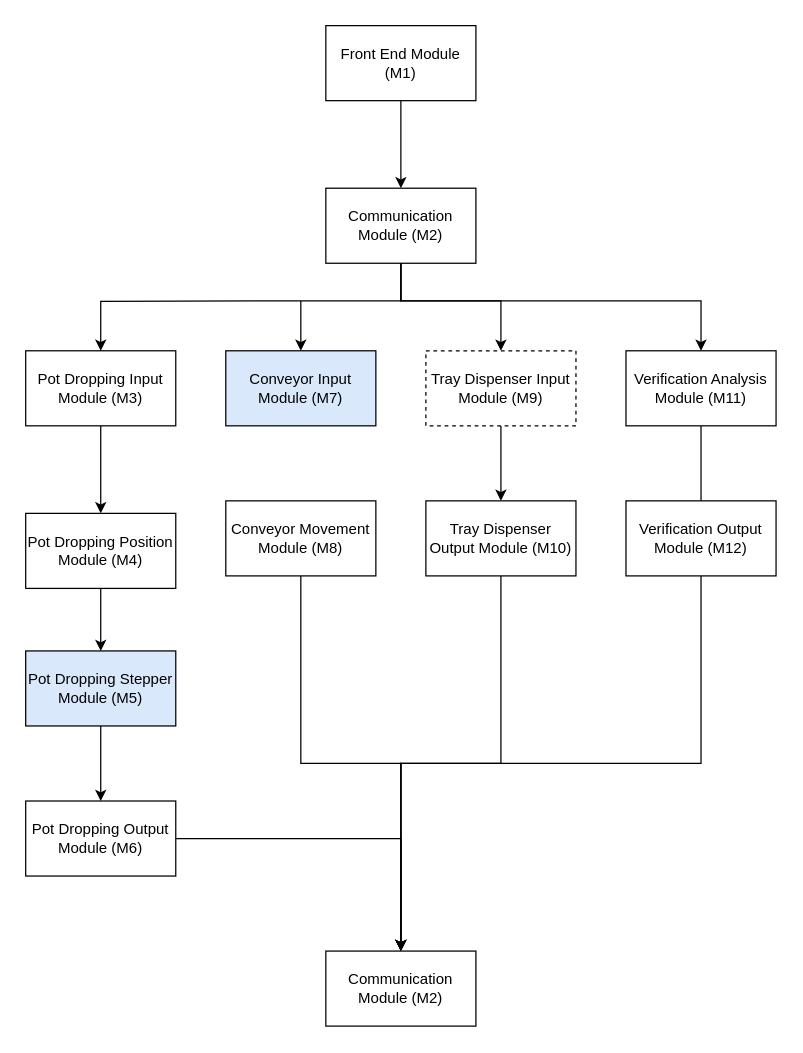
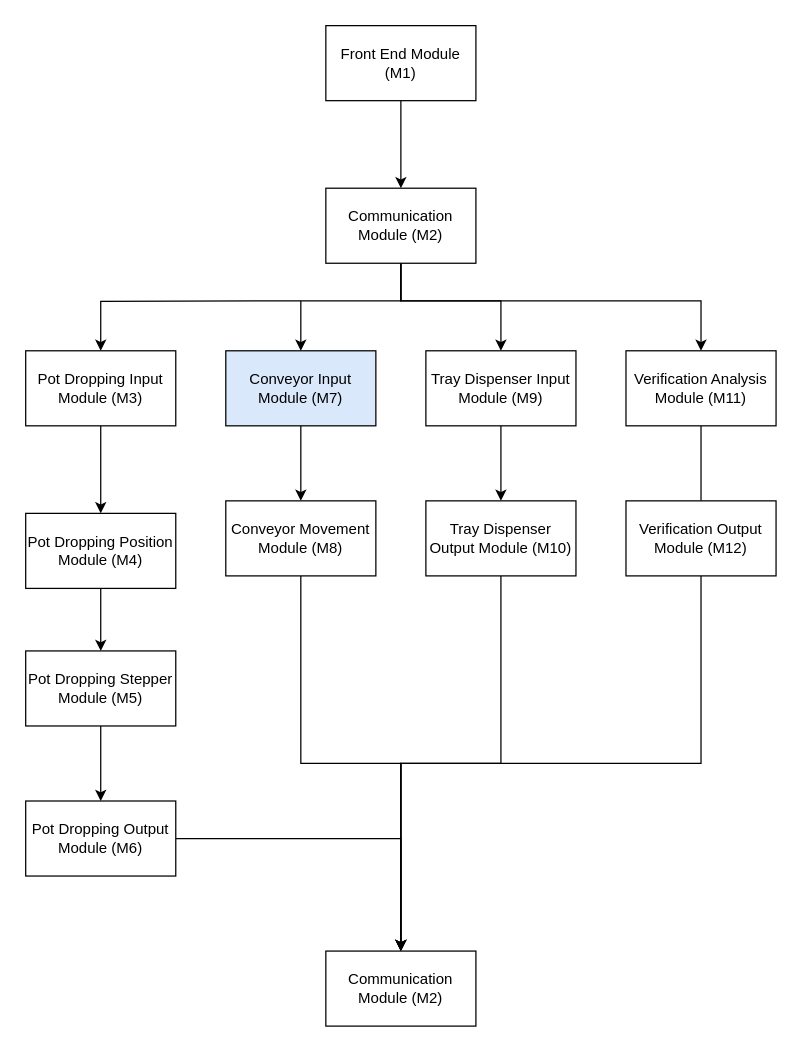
  <mxCell id="0" />
  <mxCell id="1" parent="0" />
  <mxCell id="2" value="" style="edgeStyle=orthogonalEdgeStyle;rounded=0;orthogonalLoop=1;jettySize=auto;html=1;" edge="1" parent="1" source="3" target="8"><mxGeometry relative="1" as="geometry" /></mxCell>
  <mxCell id="3" value="Front End Module (M1)" style="rounded=0;whiteSpace=wrap;html=1;" vertex="1" parent="1"><mxGeometry x="260" y="20" width="120" height="60" as="geometry" /></mxCell>
  <mxCell id="4" value="" style="edgeStyle=orthogonalEdgeStyle;rounded=0;orthogonalLoop=1;jettySize=auto;html=1;" edge="1" parent="1" source="8" target="14"><mxGeometry relative="1" as="geometry"><Array as="points"><mxPoint x="320" y="240" /><mxPoint x="400" y="240" /></Array></mxGeometry></mxCell>
  <mxCell id="5" value="" style="edgeStyle=orthogonalEdgeStyle;rounded=0;orthogonalLoop=1;jettySize=auto;html=1;" edge="1" parent="1" source="8"><mxGeometry relative="1" as="geometry"><mxPoint x="240" y="280" as="targetPoint" /><Array as="points"><mxPoint x="320" y="240" /><mxPoint x="240" y="240" /></Array></mxGeometry></mxCell>
  <mxCell id="6" value="" style="edgeStyle=orthogonalEdgeStyle;rounded=0;orthogonalLoop=1;jettySize=auto;html=1;entryX=0.5;entryY=0;entryDx=0;entryDy=0;" edge="1" parent="1" source="8" target="16"><mxGeometry relative="1" as="geometry"><mxPoint x="570" y="240" as="targetPoint" /><Array as="points"><mxPoint x="320" y="240" /><mxPoint x="560" y="240" /></Array></mxGeometry></mxCell>
  <mxCell id="7" value="" style="edgeStyle=orthogonalEdgeStyle;rounded=0;orthogonalLoop=1;jettySize=auto;html=1;entryX=0.5;entryY=0;entryDx=0;entryDy=0;" edge="1" parent="1" target="10"><mxGeometry relative="1" as="geometry"><mxPoint x="240" y="240" as="sourcePoint" /><mxPoint x="120" y="180" as="targetPoint" /></mxGeometry></mxCell>
  <mxCell id="8" value="Communication Module (M2)" style="rounded=0;whiteSpace=wrap;html=1;" vertex="1" parent="1"><mxGeometry x="260" y="150" width="120" height="60" as="geometry" /></mxCell>
  <mxCell id="9" value="" style="edgeStyle=orthogonalEdgeStyle;rounded=0;orthogonalLoop=1;jettySize=auto;html=1;" edge="1" parent="1" source="10" target="18"><mxGeometry relative="1" as="geometry" /></mxCell>
  <mxCell id="10" value="Pot Dropping Input Module (M3)" style="rounded=0;whiteSpace=wrap;html=1;" vertex="1" parent="1"><mxGeometry x="20" y="280" width="120" height="60" as="geometry" /></mxCell>
+ <mxCell id="11" value="" style="edgeStyle=orthogonalEdgeStyle;rounded=0;orthogonalLoop=1;jettySize=auto;html=1;" edge="1" parent="1" source="12" target="24"><mxGeometry relative="1" as="geometry" /></mxCell>
  <mxCell id="12" value="Conveyor Input Module (M7)" style="rounded=0;whiteSpace=wrap;html=1;fillColor=#dae8fc;" vertex="1" parent="1"><mxGeometry x="180" y="280" width="120" height="60" as="geometry" /></mxCell>
  <mxCell id="13" value="" style="edgeStyle=orthogonalEdgeStyle;rounded=0;orthogonalLoop=1;jettySize=auto;html=1;" edge="1" parent="1" source="14" target="26"><mxGeometry relative="1" as="geometry" /></mxCell>
- <mxCell id="14" value="Tray Dispenser Input Module (M9)" style="rounded=0;whiteSpace=wrap;html=1;dashed=1;" vertex="1" parent="1"><mxGeometry x="340" y="280" width="120" height="60" as="geometry" /></mxCell>
+ <mxCell id="14" value="Tray Dispenser Input Module (M9)" style="rounded=0;whiteSpace=wrap;html=1;" vertex="1" parent="1"><mxGeometry x="340" y="280" width="120" height="60" as="geometry" /></mxCell>
  <mxCell id="15" value="" style="edgeStyle=orthogonalEdgeStyle;rounded=0;orthogonalLoop=1;jettySize=auto;html=1;endArrow=none;" edge="1" parent="1" source="16" target="28"><mxGeometry relative="1" as="geometry" /></mxCell>
  <mxCell id="16" value="Verification Analysis Module (M11)" style="rounded=0;whiteSpace=wrap;html=1;" vertex="1" parent="1"><mxGeometry x="500" y="280" width="120" height="60" as="geometry" /></mxCell>
  <mxCell id="17" value="" style="edgeStyle=orthogonalEdgeStyle;rounded=0;orthogonalLoop=1;jettySize=auto;html=1;" edge="1" parent="1" source="18" target="20"><mxGeometry relative="1" as="geometry" /></mxCell>
  <mxCell id="18" value="Pot Dropping Position Module (M4)" style="rounded=0;whiteSpace=wrap;html=1;" vertex="1" parent="1"><mxGeometry x="20" y="410" width="120" height="60" as="geometry" /></mxCell>
  <mxCell id="19" value="" style="edgeStyle=orthogonalEdgeStyle;rounded=0;orthogonalLoop=1;jettySize=auto;html=1;" edge="1" parent="1" source="20" target="22"><mxGeometry relative="1" as="geometry" /></mxCell>
- <mxCell id="20" value="Pot Dropping Stepper Module (M5)" style="rounded=0;whiteSpace=wrap;html=1;fillColor=#dae8fc;" vertex="1" parent="1"><mxGeometry x="20" y="520" width="120" height="60" as="geometry" /></mxCell>
+ <mxCell id="20" value="Pot Dropping Stepper Module (M5)" style="rounded=0;whiteSpace=wrap;html=1;" vertex="1" parent="1"><mxGeometry x="20" y="520" width="120" height="60" as="geometry" /></mxCell>
  <mxCell id="21" value="" style="edgeStyle=orthogonalEdgeStyle;rounded=0;orthogonalLoop=1;jettySize=auto;html=1;" edge="1" parent="1" source="22" target="29"><mxGeometry relative="1" as="geometry" /></mxCell>
  <mxCell id="22" value="Pot Dropping Output Module (M6)" style="rounded=0;whiteSpace=wrap;html=1;" vertex="1" parent="1"><mxGeometry x="20" y="640" width="120" height="60" as="geometry" /></mxCell>
  <mxCell id="23" value="" style="edgeStyle=orthogonalEdgeStyle;rounded=0;orthogonalLoop=1;jettySize=auto;html=1;entryX=0.5;entryY=0;entryDx=0;entryDy=0;" edge="1" parent="1" source="24" target="29"><mxGeometry relative="1" as="geometry"><mxPoint x="310" y="550" as="targetPoint" /></mxGeometry></mxCell>
  <mxCell id="24" value="Conveyor Movement Module (M8)" style="rounded=0;whiteSpace=wrap;html=1;" vertex="1" parent="1"><mxGeometry x="180" y="400" width="120" height="60" as="geometry" /></mxCell>
  <mxCell id="25" value="" style="edgeStyle=orthogonalEdgeStyle;rounded=0;orthogonalLoop=1;jettySize=auto;html=1;" edge="1" parent="1" source="26"><mxGeometry relative="1" as="geometry"><mxPoint x="320" y="760" as="targetPoint" /><Array as="points"><mxPoint x="400" y="610" /><mxPoint x="320" y="610" /></Array></mxGeometry></mxCell>
  <mxCell id="26" value="Tray Dispenser Output Module (M10)" style="rounded=0;whiteSpace=wrap;html=1;" vertex="1" parent="1"><mxGeometry x="340" y="400" width="120" height="60" as="geometry" /></mxCell>
  <mxCell id="27" value="" style="edgeStyle=orthogonalEdgeStyle;rounded=0;orthogonalLoop=1;jettySize=auto;html=1;" edge="1" parent="1" source="28"><mxGeometry relative="1" as="geometry"><mxPoint x="320" y="760" as="targetPoint" /><Array as="points"><mxPoint x="560" y="610" /><mxPoint x="320" y="610" /></Array></mxGeometry></mxCell>
  <mxCell id="28" value="Verification Output Module (M12)" style="rounded=0;whiteSpace=wrap;html=1;" vertex="1" parent="1"><mxGeometry x="500" y="400" width="120" height="60" as="geometry" /></mxCell>
  <mxCell id="29" value="Communication Module (M2)" style="rounded=0;whiteSpace=wrap;html=1;" vertex="1" parent="1"><mxGeometry x="260" y="760" width="120" height="60" as="geometry" /></mxCell>
